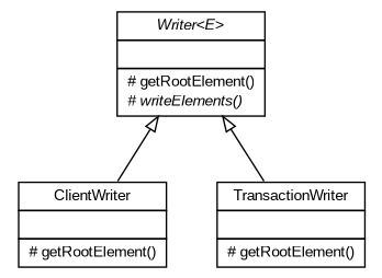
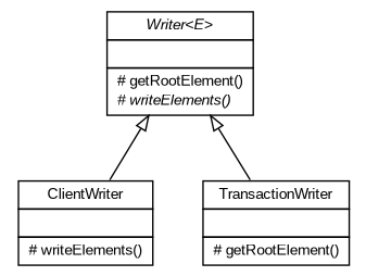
  digraph {
    fontname="Liberation Sans"
    nodesep=0.25
    ranksep=0.5
    node [fontcolor=black fontname="Liberation Sans" fontsize=10.0 shape=plaintext]
    edge [arrowtail=empty dir=back fontname="Liberation Sans" fontsize=10 headport=p labelfontname=arial labelfontsize=10 tailport=p]
-   n1 [label=<<table title="store.business.util.writer.ClientWriter" border="0" cellborder="1" cellspacing="0" cellpadding="2" port="p"> 		<tr><td><table border="0" cellspacing="0" cellpadding="1"> <tr><td align="center" balign="center"> ClientWriter </td></tr> 		</table></td></tr> 		<tr><td><table border="0" cellspacing="0" cellpadding="1"> <tr><td align="left" balign="left">  </td></tr> 		</table></td></tr> 		<tr><td><table border="0" cellspacing="0" cellpadding="1"> <tr><td align="left" balign="left"> # getRootElement() </td></tr> 		</table></td></tr> 		</table>>]
+   n1 [label=<<table title="store.business.util.writer.ClientWriter" border="0" cellborder="1" cellspacing="0" cellpadding="2" port="p"> 		<tr><td><table border="0" cellspacing="0" cellpadding="1"> <tr><td align="center" balign="center"> ClientWriter </td></tr> 		</table></td></tr> 		<tr><td><table border="0" cellspacing="0" cellpadding="1"> <tr><td align="left" balign="left">  </td></tr> 		</table></td></tr> 		<tr><td><table border="0" cellspacing="0" cellpadding="1"> <tr><td align="left" balign="left"> # writeElements() </td></tr> 		</table></td></tr> 		</table>>]
    n2 [label=<<table title="store.business.util.writer.TransactionWriter" border="0" cellborder="1" cellspacing="0" cellpadding="2" port="p"> 		<tr><td><table border="0" cellspacing="0" cellpadding="1"> <tr><td align="center" balign="center"> TransactionWriter </td></tr> 		</table></td></tr> 		<tr><td><table border="0" cellspacing="0" cellpadding="1"> <tr><td align="left" balign="left">  </td></tr> 		</table></td></tr> 		<tr><td><table border="0" cellspacing="0" cellpadding="1"> <tr><td align="left" balign="left"> # getRootElement() </td></tr> 		</table></td></tr> 		</table>>]
    n3 [label=<<table title="store.business.util.writer.Writer" border="0" cellborder="1" cellspacing="0" cellpadding="2" port="p"> 		<tr><td><table border="0" cellspacing="0" cellpadding="1"> <tr><td align="center" balign="center"><font face="arial italic"> Writer&lt;E&gt; </font></td></tr> 		</table></td></tr> 		<tr><td><table border="0" cellspacing="0" cellpadding="1"> <tr><td align="left" balign="left">  </td></tr> 		</table></td></tr> 		<tr><td><table border="0" cellspacing="0" cellpadding="1"> <tr><td align="left" balign="left"> # getRootElement() </td></tr> <tr><td align="left" balign="left"><font face="arial italic" point-size="10.0"> # writeElements() </font></td></tr> 		</table></td></tr> 		</table>>]
    n3 -> n1
    n3 -> n2
  }
